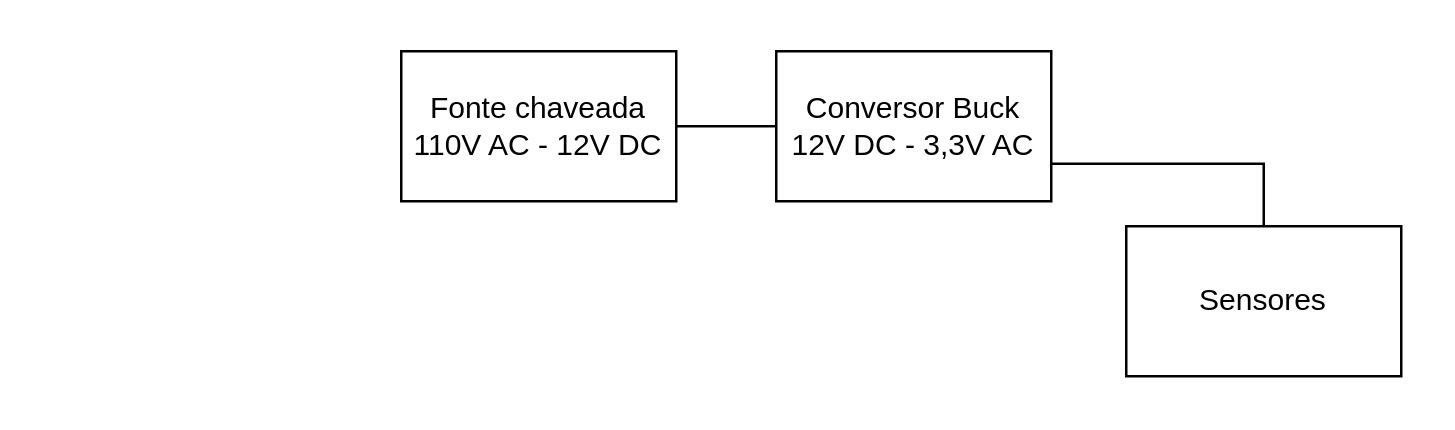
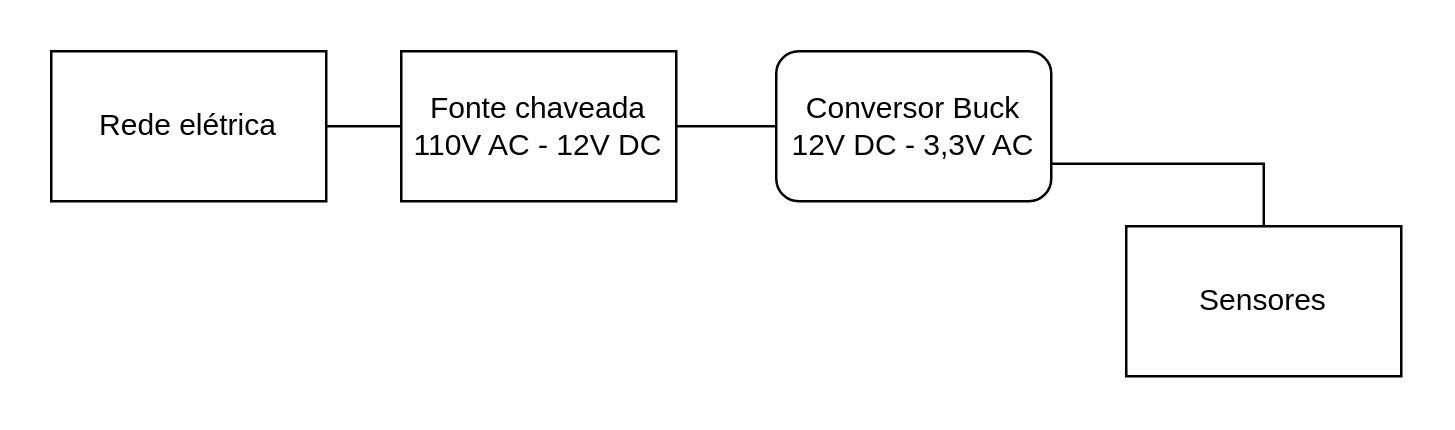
  <mxCell id="0" />
  <mxCell id="1" parent="0" />
  <mxCell id="2" value="" style="edgeStyle=orthogonalEdgeStyle;rounded=0;orthogonalLoop=1;jettySize=auto;html=1;endArrow=none;endFill=0;" edge="1" parent="1" source="3" target="5"><mxGeometry relative="1" as="geometry" /></mxCell>
  <mxCell id="3" value="Fonte chaveada&lt;br&gt;110V AC - 12V DC" style="rounded=0;whiteSpace=wrap;html=1;" vertex="1" parent="1"><mxGeometry x="160" y="20" width="110" height="60" as="geometry" /></mxCell>
  <mxCell id="4" value="" style="edgeStyle=orthogonalEdgeStyle;rounded=0;orthogonalLoop=1;jettySize=auto;html=1;endArrow=none;endFill=0;entryX=0.5;entryY=0;entryDx=0;entryDy=0;exitX=1;exitY=0.75;exitDx=0;exitDy=0;" edge="1" parent="1" source="5" target="6"><mxGeometry relative="1" as="geometry"><Array as="points"><mxPoint x="505" y="65" /></Array></mxGeometry></mxCell>
- <mxCell id="5" value="Conversor Buck&lt;br&gt;12V DC - 3,3V AC" style="rounded=0;whiteSpace=wrap;html=1;" vertex="1" parent="1"><mxGeometry x="310" y="20" width="110" height="60" as="geometry" /></mxCell>
+ <mxCell id="5" value="Conversor Buck&lt;br&gt;12V DC - 3,3V AC" style="whiteSpace=wrap;html=1;rounded=1;" vertex="1" parent="1"><mxGeometry x="310" y="20" width="110" height="60" as="geometry" /></mxCell>
  <mxCell id="6" value="Sensores" style="rounded=0;whiteSpace=wrap;html=1;" vertex="1" parent="1"><mxGeometry x="450" y="90" width="110" height="60" as="geometry" /></mxCell>
+ <mxCell id="7" value="" style="edgeStyle=orthogonalEdgeStyle;rounded=0;orthogonalLoop=1;jettySize=auto;html=1;endArrow=none;endFill=0;" edge="1" parent="1" source="8" target="3"><mxGeometry relative="1" as="geometry" /></mxCell>
+ <mxCell id="8" value="Rede elétrica" style="rounded=0;whiteSpace=wrap;html=1;" vertex="1" parent="1"><mxGeometry x="20" y="20" width="110" height="60" as="geometry" /></mxCell>
